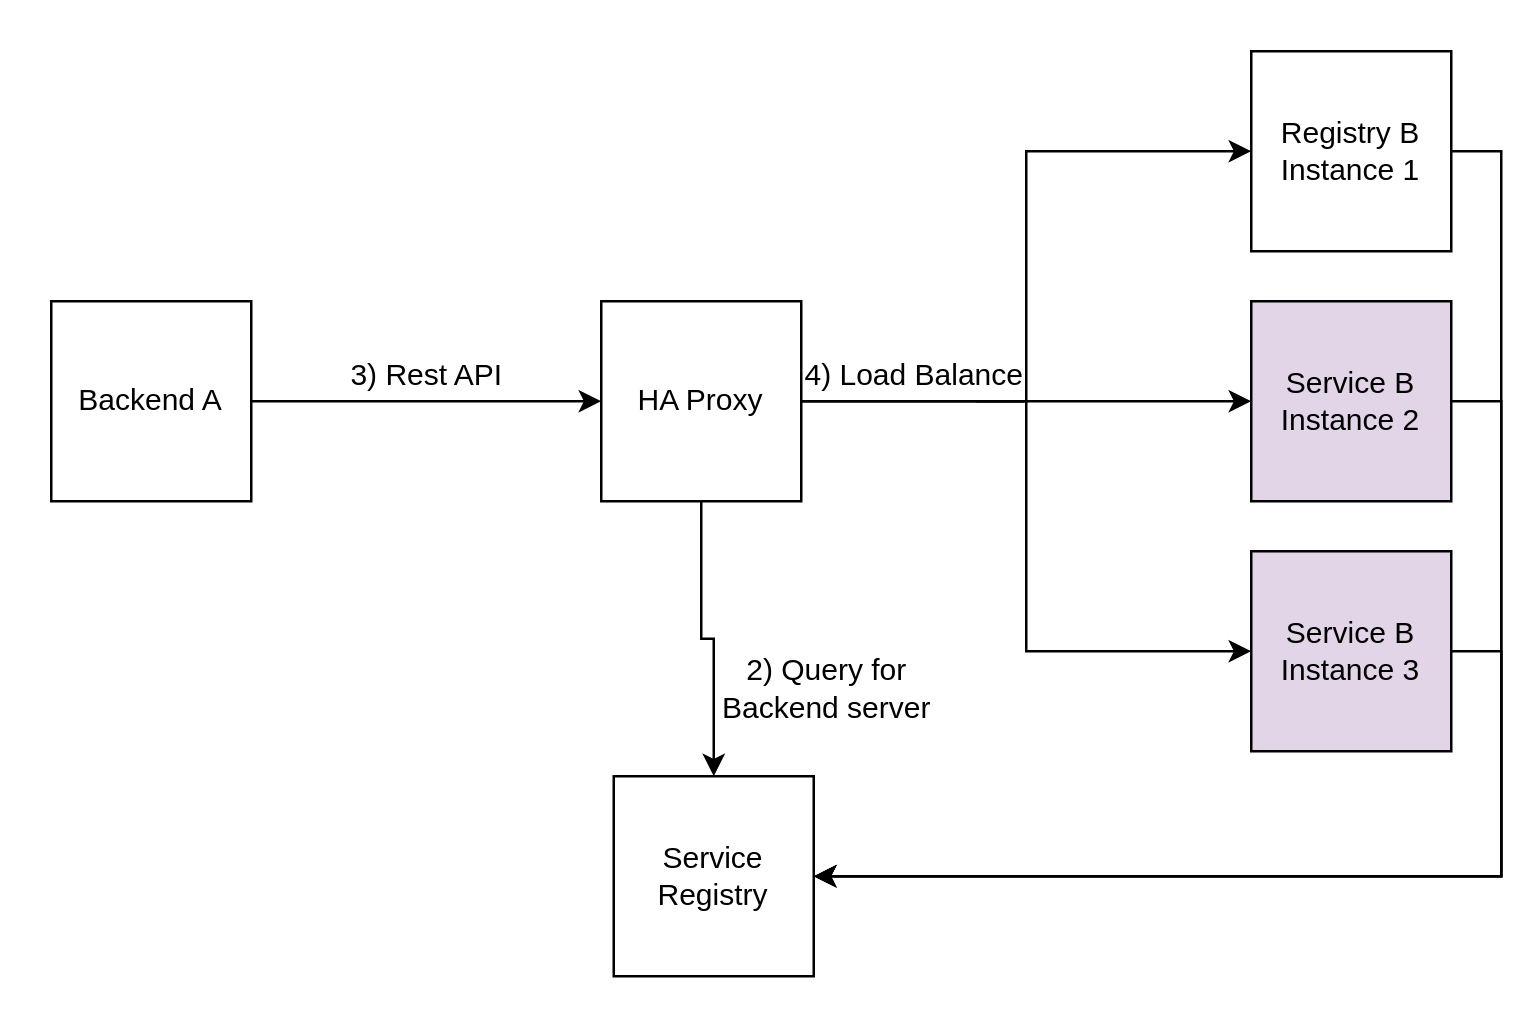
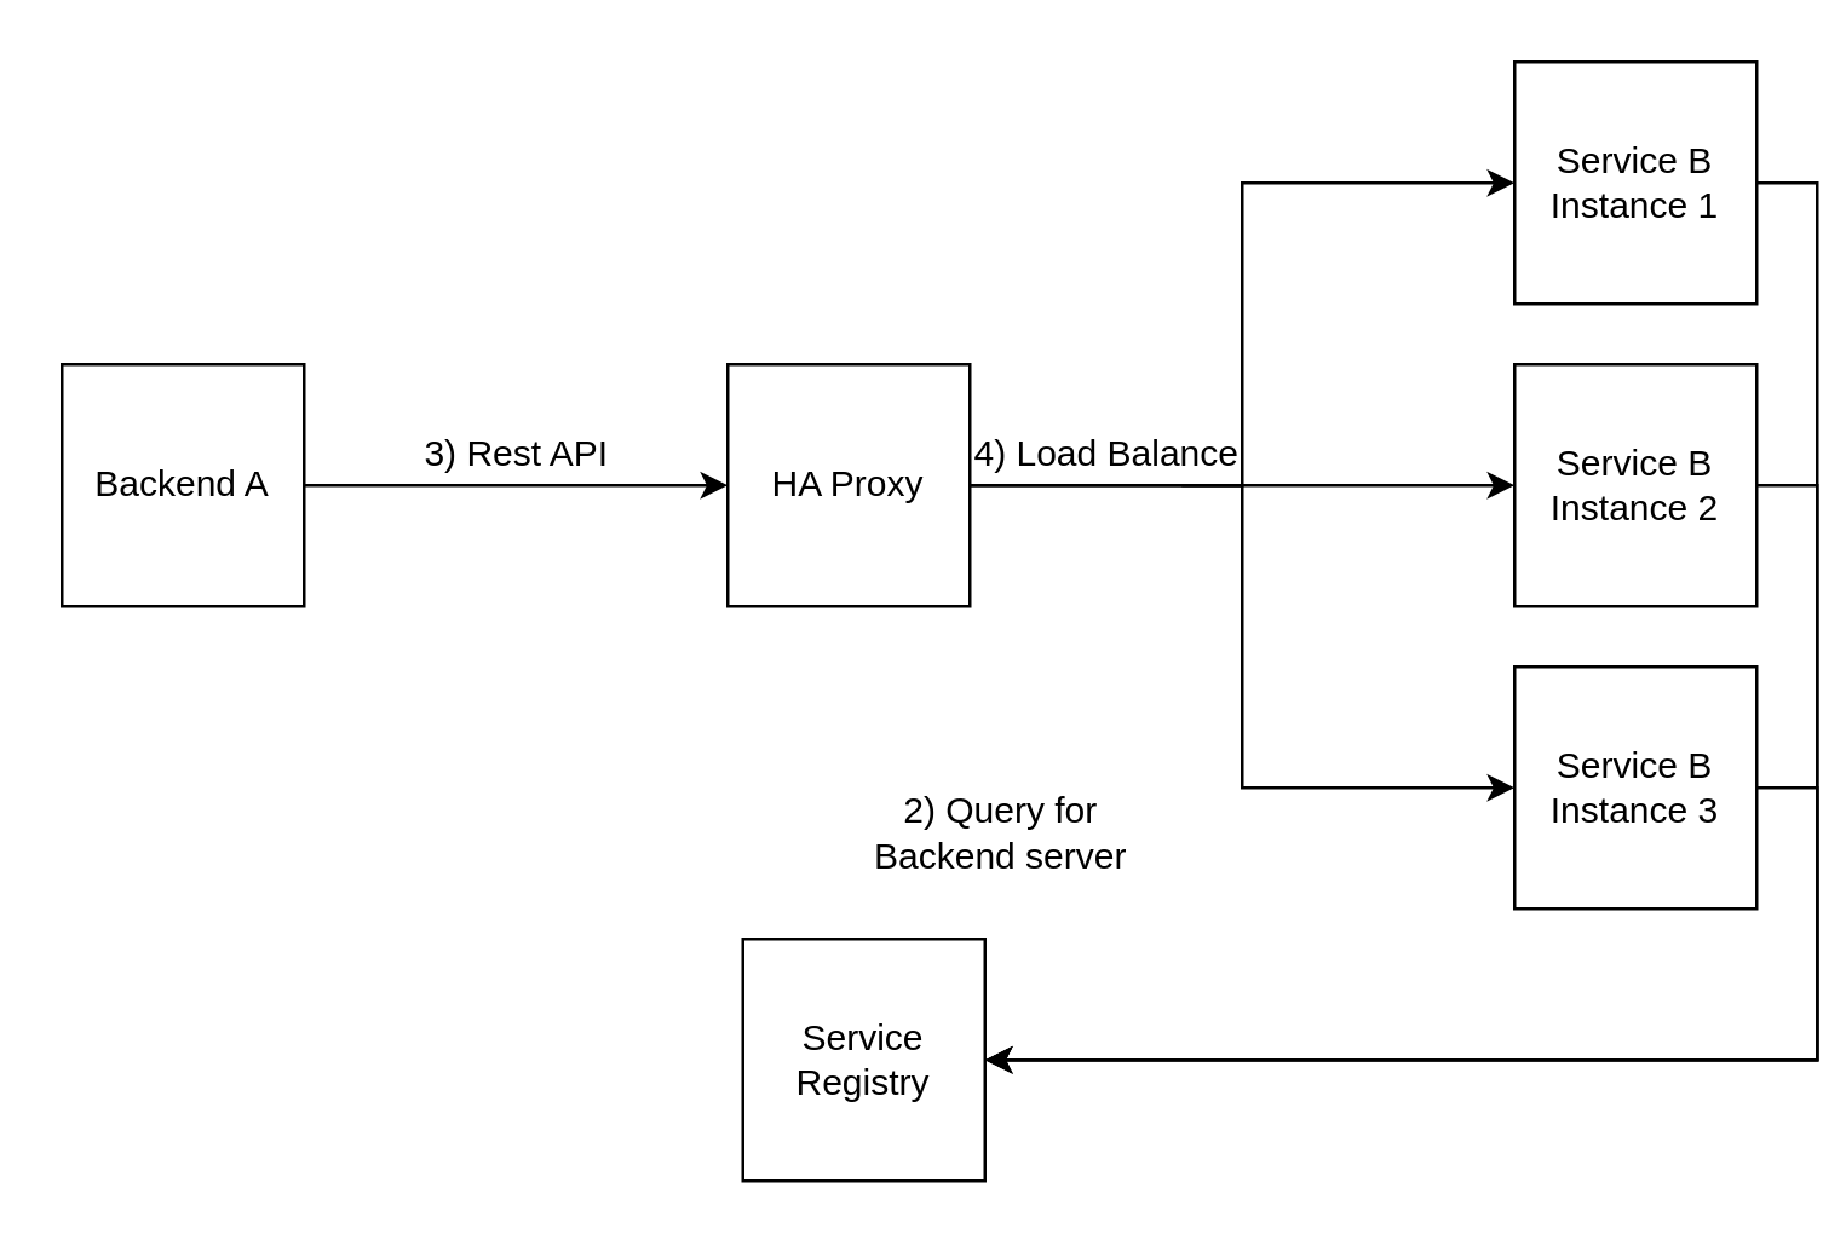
  <mxCell id="0" />
  <mxCell id="1" parent="0" />
  <mxCell id="2" value="" style="edgeStyle=orthogonalEdgeStyle;rounded=0;orthogonalLoop=1;jettySize=auto;html=1;entryX=0;entryY=0.5;entryDx=0;entryDy=0;exitX=1;exitY=0.5;exitDx=0;exitDy=0;" edge="1" parent="1" source="4" target="8"><mxGeometry relative="1" as="geometry" /></mxCell>
- <mxCell id="3" style="edgeStyle=orthogonalEdgeStyle;rounded=0;orthogonalLoop=1;jettySize=auto;html=1;exitX=0.5;exitY=1;exitDx=0;exitDy=0;entryX=0.5;entryY=0;entryDx=0;entryDy=0;" edge="1" parent="1" source="4" target="16"><mxGeometry relative="1" as="geometry" /></mxCell>
  <mxCell id="4" value="HA Proxy" style="whiteSpace=wrap;html=1;aspect=fixed;" vertex="1" parent="1"><mxGeometry x="240" y="120" width="80" height="80" as="geometry" /></mxCell>
  <mxCell id="5" style="edgeStyle=orthogonalEdgeStyle;rounded=0;orthogonalLoop=1;jettySize=auto;html=1;exitX=1;exitY=0.5;exitDx=0;exitDy=0;entryX=0;entryY=0.5;entryDx=0;entryDy=0;" edge="1" parent="1" source="6" target="4"><mxGeometry relative="1" as="geometry" /></mxCell>
  <mxCell id="6" value="Backend A" style="whiteSpace=wrap;html=1;aspect=fixed;" vertex="1" parent="1"><mxGeometry x="20" y="120" width="80" height="80" as="geometry" /></mxCell>
  <mxCell id="7" style="edgeStyle=orthogonalEdgeStyle;rounded=0;orthogonalLoop=1;jettySize=auto;html=1;exitX=1;exitY=0.5;exitDx=0;exitDy=0;entryX=1;entryY=0.5;entryDx=0;entryDy=0;" edge="1" parent="1" source="8" target="16"><mxGeometry relative="1" as="geometry" /></mxCell>
- <mxCell id="8" value="Registry B&lt;br&gt;Instance 1" style="whiteSpace=wrap;html=1;aspect=fixed;" vertex="1" parent="1"><mxGeometry x="500" y="20" width="80" height="80" as="geometry" /></mxCell>
+ <mxCell id="8" value="Service B&lt;br&gt;Instance 1" style="whiteSpace=wrap;html=1;aspect=fixed;" vertex="1" parent="1"><mxGeometry x="500" y="20" width="80" height="80" as="geometry" /></mxCell>
  <mxCell id="9" style="edgeStyle=orthogonalEdgeStyle;rounded=0;orthogonalLoop=1;jettySize=auto;html=1;exitX=1;exitY=0.5;exitDx=0;exitDy=0;entryX=1;entryY=0.5;entryDx=0;entryDy=0;" edge="1" parent="1" source="10" target="16"><mxGeometry relative="1" as="geometry" /></mxCell>
- <mxCell id="10" value="Service B&lt;br&gt;Instance 2" style="whiteSpace=wrap;html=1;aspect=fixed;fillColor=#e1d5e7;" vertex="1" parent="1"><mxGeometry x="500" y="120" width="80" height="80" as="geometry" /></mxCell>
+ <mxCell id="10" value="Service B&lt;br&gt;Instance 2" style="whiteSpace=wrap;html=1;aspect=fixed;" vertex="1" parent="1"><mxGeometry x="500" y="120" width="80" height="80" as="geometry" /></mxCell>
  <mxCell id="11" value="" style="endArrow=classic;html=1;exitX=1;exitY=0.5;exitDx=0;exitDy=0;entryX=0;entryY=0.5;entryDx=0;entryDy=0;" edge="1" parent="1" source="4" target="10"><mxGeometry width="50" height="50" relative="1" as="geometry"><mxPoint x="400" y="170" as="sourcePoint" /><mxPoint x="450" y="120" as="targetPoint" /></mxGeometry></mxCell>
  <mxCell id="12" style="edgeStyle=orthogonalEdgeStyle;rounded=0;orthogonalLoop=1;jettySize=auto;html=1;exitX=1;exitY=0.5;exitDx=0;exitDy=0;entryX=1;entryY=0.5;entryDx=0;entryDy=0;" edge="1" parent="1" source="13" target="16"><mxGeometry relative="1" as="geometry" /></mxCell>
- <mxCell id="13" value="Service B&lt;br&gt;Instance 3" style="whiteSpace=wrap;html=1;aspect=fixed;fillColor=#e1d5e7;" vertex="1" parent="1"><mxGeometry x="500" y="220" width="80" height="80" as="geometry" /></mxCell>
+ <mxCell id="13" value="Service B&lt;br&gt;Instance 3" style="whiteSpace=wrap;html=1;aspect=fixed;" vertex="1" parent="1"><mxGeometry x="500" y="220" width="80" height="80" as="geometry" /></mxCell>
  <mxCell id="14" value="" style="edgeStyle=orthogonalEdgeStyle;rounded=0;orthogonalLoop=1;jettySize=auto;html=1;entryX=0;entryY=0.5;entryDx=0;entryDy=0;exitX=1;exitY=0.5;exitDx=0;exitDy=0;" edge="1" parent="1" target="13"><mxGeometry relative="1" as="geometry"><mxPoint x="390" y="160" as="sourcePoint" /><mxPoint x="500" y="60" as="targetPoint" /><Array as="points"><mxPoint x="410" y="160" /><mxPoint x="410" y="260" /></Array></mxGeometry></mxCell>
  <mxCell id="15" value="4) Load Balance" style="text;html=1;align=center;verticalAlign=middle;resizable=0;points=[];autosize=1;" vertex="1" parent="1"><mxGeometry x="315" y="140" width="100" height="20" as="geometry" /></mxCell>
  <mxCell id="16" value="Service Registry" style="whiteSpace=wrap;html=1;aspect=fixed;" vertex="1" parent="1"><mxGeometry x="245" y="310" width="80" height="80" as="geometry" /></mxCell>
  <mxCell id="17" value="3) Rest API" style="text;html=1;align=center;verticalAlign=middle;resizable=0;points=[];autosize=1;" vertex="1" parent="1"><mxGeometry x="130" y="140" width="80" height="20" as="geometry" /></mxCell>
  <mxCell id="18" value="2) Query for &lt;br&gt;Backend server" style="text;html=1;align=center;verticalAlign=middle;resizable=0;points=[];autosize=1;" vertex="1" parent="1"><mxGeometry x="280" y="260" width="100" height="30" as="geometry" /></mxCell>
